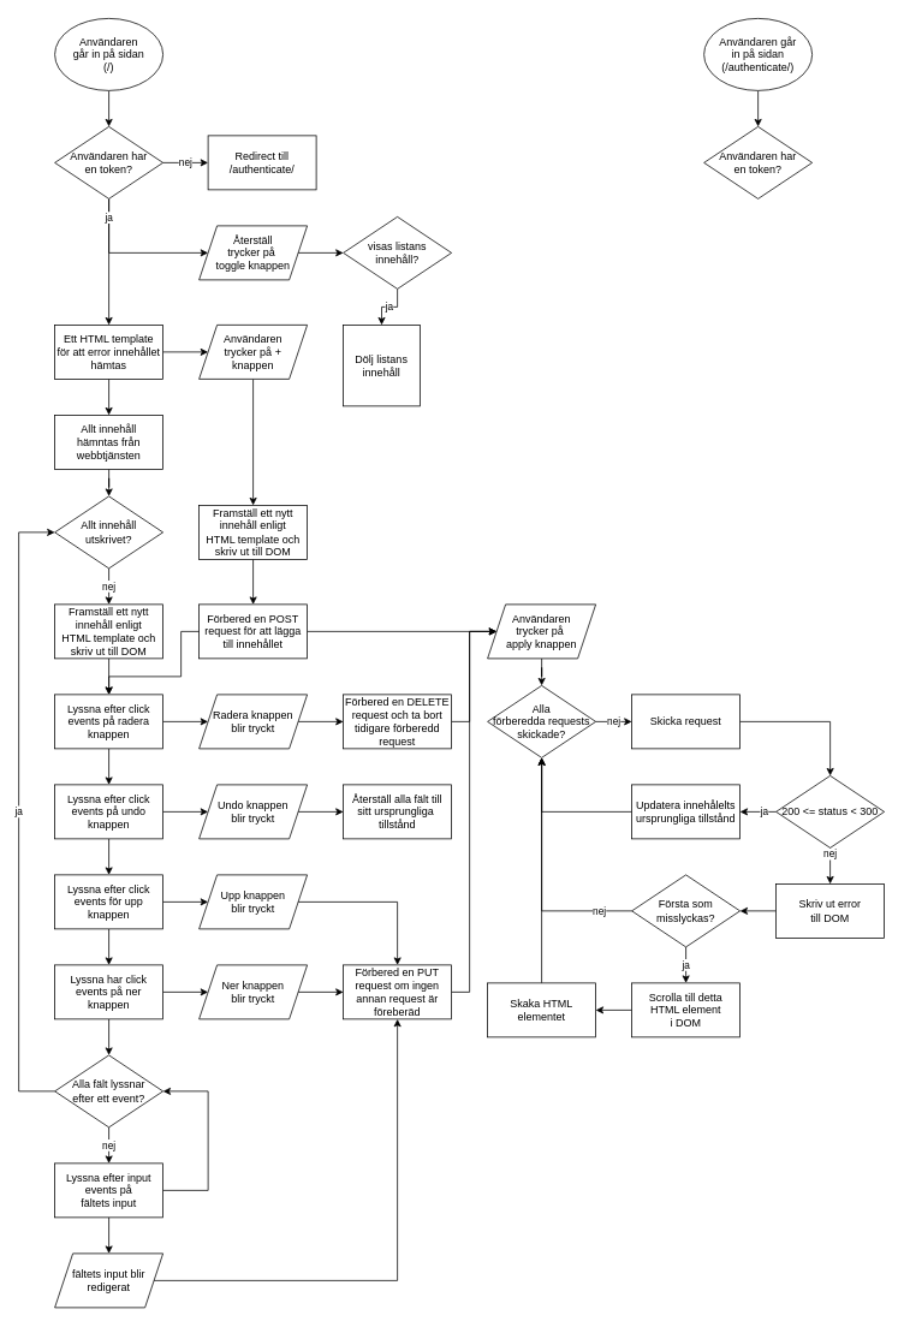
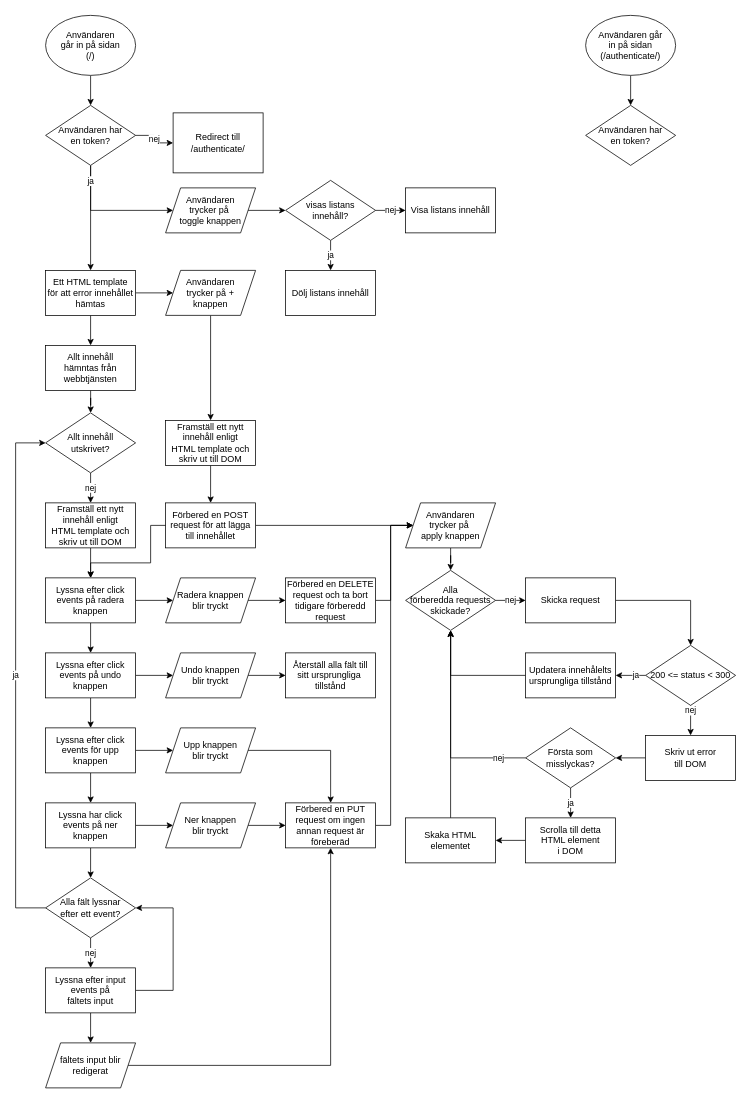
  <mxCell id="0" />
  <mxCell id="1" parent="0" />
  <mxCell id="2" style="edgeStyle=orthogonalEdgeStyle;rounded=0;orthogonalLoop=1;jettySize=auto;html=1;" edge="1" parent="1" source="83" target="10"><mxGeometry relative="1" as="geometry"><mxPoint x="119.97" y="340" as="sourcePoint" /></mxGeometry></mxCell>
  <mxCell id="3" value="ja" style="edgeStyle=orthogonalEdgeStyle;rounded=0;orthogonalLoop=1;jettySize=auto;html=1;" edge="1" parent="1" source="83" target="74"><mxGeometry x="-0.75" relative="1" as="geometry"><mxPoint x="199.97" y="280" as="sourcePoint" /><Array as="points"><mxPoint x="119.97" y="280" /></Array><mxPoint as="offset" /></mxGeometry></mxCell>
  <mxCell id="4" style="edgeStyle=orthogonalEdgeStyle;rounded=0;orthogonalLoop=1;jettySize=auto;html=1;" edge="1" parent="1" source="5" target="83"><mxGeometry relative="1" as="geometry" /></mxCell>
  <mxCell id="5" value="Användaren&lt;br&gt;går in på sidan&lt;br&gt;(/)" style="ellipse;whiteSpace=wrap;html=1;" vertex="1" parent="1"><mxGeometry x="59.97" y="20" width="120" height="80" as="geometry" /></mxCell>
  <mxCell id="6" style="edgeStyle=orthogonalEdgeStyle;rounded=0;orthogonalLoop=1;jettySize=auto;html=1;" edge="1" parent="1" source="7" target="20"><mxGeometry relative="1" as="geometry" /></mxCell>
  <mxCell id="7" value="Allt innehåll &lt;br&gt;hämntas från&lt;br&gt;webbtjänsten" style="rounded=0;whiteSpace=wrap;html=1;" vertex="1" parent="1"><mxGeometry x="59.97" y="460" width="120" height="60" as="geometry" /></mxCell>
  <mxCell id="8" style="edgeStyle=orthogonalEdgeStyle;rounded=0;orthogonalLoop=1;jettySize=auto;html=1;" edge="1" parent="1" source="10" target="7"><mxGeometry relative="1" as="geometry" /></mxCell>
  <mxCell id="9" style="edgeStyle=orthogonalEdgeStyle;rounded=0;orthogonalLoop=1;jettySize=auto;html=1;" edge="1" parent="1" source="10" target="51"><mxGeometry relative="1" as="geometry" /></mxCell>
  <mxCell id="10" value="Ett HTML template &lt;br&gt;för att error innehållet hämtas" style="rounded=0;whiteSpace=wrap;html=1;" vertex="1" parent="1"><mxGeometry x="59.97" y="360" width="120" height="60" as="geometry" /></mxCell>
  <mxCell id="11" style="edgeStyle=orthogonalEdgeStyle;rounded=0;orthogonalLoop=1;jettySize=auto;html=1;" edge="1" parent="1" source="12" target="42"><mxGeometry relative="1" as="geometry" /></mxCell>
  <mxCell id="12" value="Upp knappen &lt;br&gt;blir tryckt" style="shape=parallelogram;perimeter=parallelogramPerimeter;whiteSpace=wrap;html=1;fixedSize=1;" vertex="1" parent="1"><mxGeometry x="219.97" y="970" width="120" height="60" as="geometry" /></mxCell>
  <mxCell id="13" style="edgeStyle=orthogonalEdgeStyle;rounded=0;orthogonalLoop=1;jettySize=auto;html=1;" edge="1" parent="1" source="14" target="45"><mxGeometry relative="1" as="geometry" /></mxCell>
  <mxCell id="14" value="Undo knappen &lt;br&gt;blir tryckt" style="shape=parallelogram;perimeter=parallelogramPerimeter;whiteSpace=wrap;html=1;fixedSize=1;" vertex="1" parent="1"><mxGeometry x="219.97" y="870" width="120" height="60" as="geometry" /></mxCell>
  <mxCell id="15" style="edgeStyle=orthogonalEdgeStyle;rounded=0;orthogonalLoop=1;jettySize=auto;html=1;" edge="1" parent="1" source="16" target="47"><mxGeometry relative="1" as="geometry" /></mxCell>
  <mxCell id="16" value="Radera knappen&lt;br&gt;blir tryckt" style="shape=parallelogram;perimeter=parallelogramPerimeter;whiteSpace=wrap;html=1;fixedSize=1;" vertex="1" parent="1"><mxGeometry x="219.97" y="770" width="120" height="60" as="geometry" /></mxCell>
  <mxCell id="17" style="edgeStyle=orthogonalEdgeStyle;rounded=0;orthogonalLoop=1;jettySize=auto;html=1;" edge="1" parent="1" source="18" target="42"><mxGeometry relative="1" as="geometry" /></mxCell>
  <mxCell id="18" value="Ner knappen &lt;br&gt;blir tryckt" style="shape=parallelogram;perimeter=parallelogramPerimeter;whiteSpace=wrap;html=1;fixedSize=1;" vertex="1" parent="1"><mxGeometry x="219.97" y="1070" width="120" height="60" as="geometry" /></mxCell>
  <mxCell id="19" value="nej" style="edgeStyle=orthogonalEdgeStyle;rounded=0;orthogonalLoop=1;jettySize=auto;html=1;" edge="1" parent="1" source="20" target="22"><mxGeometry relative="1" as="geometry"><mxPoint x="119.97" y="660" as="targetPoint" /></mxGeometry></mxCell>
  <mxCell id="20" value="Allt innehåll &lt;br&gt;utskrivet?" style="rhombus;whiteSpace=wrap;html=1;" vertex="1" parent="1"><mxGeometry x="59.97" y="550" width="120" height="80" as="geometry" /></mxCell>
  <mxCell id="21" style="edgeStyle=orthogonalEdgeStyle;rounded=0;orthogonalLoop=1;jettySize=auto;html=1;" edge="1" parent="1" source="22" target="44"><mxGeometry relative="1" as="geometry"><mxPoint x="119.97" y="770" as="targetPoint" /></mxGeometry></mxCell>
  <mxCell id="22" value="Framställ ett nytt innehåll enligt&lt;br&gt;HTML template och skriv ut till DOM" style="rounded=0;whiteSpace=wrap;html=1;" vertex="1" parent="1"><mxGeometry x="59.97" y="670" width="120" height="60" as="geometry" /></mxCell>
  <mxCell id="23" style="edgeStyle=orthogonalEdgeStyle;rounded=0;orthogonalLoop=1;jettySize=auto;html=1;" edge="1" parent="1" source="44" target="27"><mxGeometry relative="1" as="geometry"><mxPoint x="119.97" y="830" as="sourcePoint" /></mxGeometry></mxCell>
  <mxCell id="24" style="edgeStyle=orthogonalEdgeStyle;rounded=0;orthogonalLoop=1;jettySize=auto;html=1;" edge="1" parent="1" source="43" target="12"><mxGeometry relative="1" as="geometry"><mxPoint x="209.97" y="770" as="sourcePoint" /></mxGeometry></mxCell>
  <mxCell id="25" style="edgeStyle=orthogonalEdgeStyle;rounded=0;orthogonalLoop=1;jettySize=auto;html=1;" edge="1" parent="1" source="27" target="43"><mxGeometry relative="1" as="geometry"><mxPoint x="119.97" y="970" as="targetPoint" /></mxGeometry></mxCell>
  <mxCell id="26" style="edgeStyle=orthogonalEdgeStyle;rounded=0;orthogonalLoop=1;jettySize=auto;html=1;" edge="1" parent="1" source="27" target="14"><mxGeometry relative="1" as="geometry" /></mxCell>
  <mxCell id="27" value="Lyssna efter click events på undo knappen" style="rounded=0;whiteSpace=wrap;html=1;" vertex="1" parent="1"><mxGeometry x="59.97" y="870" width="120" height="60" as="geometry" /></mxCell>
  <mxCell id="28" style="edgeStyle=orthogonalEdgeStyle;rounded=0;orthogonalLoop=1;jettySize=auto;html=1;" edge="1" parent="1" source="43" target="32"><mxGeometry relative="1" as="geometry"><mxPoint x="119.97" y="1030" as="sourcePoint" /></mxGeometry></mxCell>
  <mxCell id="29" style="edgeStyle=orthogonalEdgeStyle;rounded=0;orthogonalLoop=1;jettySize=auto;html=1;" edge="1" parent="1" source="44" target="16"><mxGeometry relative="1" as="geometry"><mxPoint x="179.97" y="1000" as="sourcePoint" /></mxGeometry></mxCell>
  <mxCell id="30" style="edgeStyle=orthogonalEdgeStyle;rounded=0;orthogonalLoop=1;jettySize=auto;html=1;" edge="1" parent="1" source="32" target="35"><mxGeometry relative="1" as="geometry" /></mxCell>
  <mxCell id="31" style="edgeStyle=orthogonalEdgeStyle;rounded=0;orthogonalLoop=1;jettySize=auto;html=1;" edge="1" parent="1" source="32" target="18"><mxGeometry relative="1" as="geometry"><mxPoint x="359.97" y="1110" as="targetPoint" /></mxGeometry></mxCell>
  <mxCell id="32" value="Lyssna har click events på ner &lt;br&gt;knappen" style="rounded=0;whiteSpace=wrap;html=1;" vertex="1" parent="1"><mxGeometry x="59.97" y="1070" width="120" height="60" as="geometry" /></mxCell>
  <mxCell id="33" value="nej" style="edgeStyle=orthogonalEdgeStyle;rounded=0;orthogonalLoop=1;jettySize=auto;html=1;" edge="1" parent="1" source="35" target="38"><mxGeometry relative="1" as="geometry" /></mxCell>
  <mxCell id="34" value="ja" style="edgeStyle=orthogonalEdgeStyle;rounded=0;orthogonalLoop=1;jettySize=auto;html=1;" edge="1" parent="1" source="35" target="20"><mxGeometry relative="1" as="geometry"><mxPoint x="-40.03" y="610" as="targetPoint" /><Array as="points"><mxPoint x="20" y="1210" /><mxPoint x="20" y="590" /></Array></mxGeometry></mxCell>
  <mxCell id="35" value="Alla fält lyssnar&lt;br&gt;efter ett event?" style="rhombus;whiteSpace=wrap;html=1;" vertex="1" parent="1"><mxGeometry x="59.97" y="1170" width="120" height="80" as="geometry" /></mxCell>
  <mxCell id="36" style="edgeStyle=orthogonalEdgeStyle;rounded=0;orthogonalLoop=1;jettySize=auto;html=1;" edge="1" parent="1" source="38" target="35"><mxGeometry relative="1" as="geometry"><mxPoint x="269.97" y="1220" as="targetPoint" /><Array as="points"><mxPoint x="229.97" y="1320" /><mxPoint x="229.97" y="1210" /></Array></mxGeometry></mxCell>
  <mxCell id="37" style="edgeStyle=orthogonalEdgeStyle;rounded=0;orthogonalLoop=1;jettySize=auto;html=1;" edge="1" parent="1" source="38" target="40"><mxGeometry relative="1" as="geometry" /></mxCell>
  <mxCell id="38" value="Lyssna efter input events på&lt;br&gt;fältets input" style="rounded=0;whiteSpace=wrap;html=1;" vertex="1" parent="1"><mxGeometry x="59.97" y="1290" width="120" height="60" as="geometry" /></mxCell>
  <mxCell id="39" style="edgeStyle=orthogonalEdgeStyle;rounded=0;orthogonalLoop=1;jettySize=auto;html=1;" edge="1" parent="1" source="40" target="42"><mxGeometry relative="1" as="geometry" /></mxCell>
  <mxCell id="40" value="fältets input blir&lt;br&gt;redigerat" style="shape=parallelogram;perimeter=parallelogramPerimeter;whiteSpace=wrap;html=1;fixedSize=1;" vertex="1" parent="1"><mxGeometry x="59.97" y="1390" width="120" height="60" as="geometry" /></mxCell>
  <mxCell id="41" style="edgeStyle=orthogonalEdgeStyle;rounded=0;orthogonalLoop=1;jettySize=auto;html=1;" edge="1" parent="1" source="42" target="56"><mxGeometry relative="1" as="geometry"><Array as="points"><mxPoint x="519.97" y="1100" /><mxPoint x="519.97" y="700" /></Array></mxGeometry></mxCell>
  <mxCell id="42" value="Förbered en PUT request om ingen annan request är föreberäd" style="rounded=0;whiteSpace=wrap;html=1;" vertex="1" parent="1"><mxGeometry x="379.97" y="1070" width="120" height="60" as="geometry" /></mxCell>
  <mxCell id="43" value="Lyssna efter click events för upp knappen" style="rounded=0;whiteSpace=wrap;html=1;" vertex="1" parent="1"><mxGeometry x="59.97" y="970" width="120" height="60" as="geometry" /></mxCell>
  <mxCell id="44" value="Lyssna efter click events på radera knappen" style="rounded=0;whiteSpace=wrap;html=1;" vertex="1" parent="1"><mxGeometry x="59.97" y="770" width="120" height="60" as="geometry" /></mxCell>
  <mxCell id="45" value="Återställ alla fält till&lt;br&gt;sitt ursprungliga&amp;nbsp;&lt;br&gt;tillstånd" style="rounded=0;whiteSpace=wrap;html=1;" vertex="1" parent="1"><mxGeometry x="379.97" y="870" width="120" height="60" as="geometry" /></mxCell>
  <mxCell id="46" style="edgeStyle=orthogonalEdgeStyle;rounded=0;orthogonalLoop=1;jettySize=auto;html=1;" edge="1" parent="1" source="47" target="56"><mxGeometry relative="1" as="geometry"><Array as="points"><mxPoint x="519.97" y="800" /><mxPoint x="519.97" y="700" /></Array></mxGeometry></mxCell>
  <mxCell id="47" value="Förbered en DELETE&lt;br&gt;request och ta bort tidigare förberedd request" style="rounded=0;whiteSpace=wrap;html=1;" vertex="1" parent="1"><mxGeometry x="379.97" y="770" width="120" height="60" as="geometry" /></mxCell>
  <mxCell id="48" style="edgeStyle=orthogonalEdgeStyle;rounded=0;orthogonalLoop=1;jettySize=auto;html=1;" edge="1" parent="1" source="49" target="56"><mxGeometry relative="1" as="geometry" /></mxCell>
  <mxCell id="49" value="Förbered en POST&lt;br&gt;request för att lägga&lt;br&gt;till innehållet" style="rounded=0;whiteSpace=wrap;html=1;" vertex="1" parent="1"><mxGeometry x="219.97" y="670" width="120" height="60" as="geometry" /></mxCell>
  <mxCell id="50" style="edgeStyle=orthogonalEdgeStyle;rounded=0;orthogonalLoop=1;jettySize=auto;html=1;" edge="1" parent="1" source="51" target="54"><mxGeometry relative="1" as="geometry" /></mxCell>
  <mxCell id="51" value="Användaren&lt;br&gt;trycker på +&lt;br&gt;knappen" style="shape=parallelogram;perimeter=parallelogramPerimeter;whiteSpace=wrap;html=1;fixedSize=1;" vertex="1" parent="1"><mxGeometry x="219.97" y="360" width="120" height="60" as="geometry" /></mxCell>
  <mxCell id="52" style="edgeStyle=orthogonalEdgeStyle;rounded=0;orthogonalLoop=1;jettySize=auto;html=1;" edge="1" parent="1" source="54" target="49"><mxGeometry relative="1" as="geometry" /></mxCell>
  <mxCell id="53" style="edgeStyle=orthogonalEdgeStyle;rounded=0;orthogonalLoop=1;jettySize=auto;html=1;" edge="1" parent="1" source="49" target="44"><mxGeometry relative="1" as="geometry"><Array as="points"><mxPoint x="199.97" y="700" /><mxPoint x="199.97" y="750" /><mxPoint x="119.97" y="750" /></Array></mxGeometry></mxCell>
  <mxCell id="54" value="Framställ ett nytt innehåll enligt &lt;br&gt;HTML template och skriv ut till DOM" style="rounded=0;whiteSpace=wrap;html=1;" vertex="1" parent="1"><mxGeometry x="219.97" y="560" width="120" height="60" as="geometry" /></mxCell>
  <mxCell id="55" value="" style="edgeStyle=orthogonalEdgeStyle;rounded=0;orthogonalLoop=1;jettySize=auto;html=1;" edge="1" parent="1" source="56" target="58"><mxGeometry relative="1" as="geometry"><mxPoint x="699.97" y="700" as="targetPoint" /></mxGeometry></mxCell>
  <mxCell id="56" value="Användaren&lt;br&gt;trycker på&amp;nbsp;&lt;br&gt;apply knappen" style="shape=parallelogram;perimeter=parallelogramPerimeter;whiteSpace=wrap;html=1;fixedSize=1;" vertex="1" parent="1"><mxGeometry x="539.97" y="670" width="120" height="60" as="geometry" /></mxCell>
  <mxCell id="57" value="nej" style="edgeStyle=orthogonalEdgeStyle;rounded=0;orthogonalLoop=1;jettySize=auto;html=1;" edge="1" parent="1" source="58" target="60"><mxGeometry relative="1" as="geometry" /></mxCell>
  <mxCell id="58" value="Alla &lt;br&gt;förberedda requests &lt;br&gt;skickade?" style="rhombus;whiteSpace=wrap;html=1;" vertex="1" parent="1"><mxGeometry x="539.97" y="760" width="120" height="80" as="geometry" /></mxCell>
  <mxCell id="59" style="edgeStyle=orthogonalEdgeStyle;rounded=0;orthogonalLoop=1;jettySize=auto;html=1;" edge="1" parent="1" source="60" target="63"><mxGeometry relative="1" as="geometry" /></mxCell>
  <mxCell id="60" value="Skicka request" style="rounded=0;whiteSpace=wrap;html=1;" vertex="1" parent="1"><mxGeometry x="699.97" y="770" width="120" height="60" as="geometry" /></mxCell>
  <mxCell id="61" value="nej" style="edgeStyle=orthogonalEdgeStyle;rounded=0;orthogonalLoop=1;jettySize=auto;html=1;" edge="1" parent="1" source="63" target="70"><mxGeometry x="-0.647" relative="1" as="geometry"><mxPoint x="759.97" y="980" as="targetPoint" /><Array as="points"><mxPoint x="919.97" y="1010" /></Array><mxPoint as="offset" /></mxGeometry></mxCell>
  <mxCell id="62" value="ja" style="edgeStyle=orthogonalEdgeStyle;rounded=0;orthogonalLoop=1;jettySize=auto;html=1;" edge="1" parent="1" source="63" target="81"><mxGeometry x="-0.375" relative="1" as="geometry"><mxPoint x="829.97" y="900" as="targetPoint" /><Array as="points" /><mxPoint as="offset" /></mxGeometry></mxCell>
  <mxCell id="63" value="200 &amp;lt;= status &amp;lt; 300" style="rhombus;whiteSpace=wrap;html=1;" vertex="1" parent="1"><mxGeometry x="859.97" y="860" width="120" height="80" as="geometry" /></mxCell>
  <mxCell id="64" value="ja" style="edgeStyle=orthogonalEdgeStyle;rounded=0;orthogonalLoop=1;jettySize=auto;html=1;" edge="1" parent="1" source="66" target="68"><mxGeometry relative="1" as="geometry" /></mxCell>
  <mxCell id="65" value="nej" style="edgeStyle=orthogonalEdgeStyle;rounded=0;orthogonalLoop=1;jettySize=auto;html=1;" edge="1" parent="1" source="66" target="58"><mxGeometry x="-0.737" relative="1" as="geometry"><mxPoint x="599.97" y="1120" as="targetPoint" /><Array as="points"><mxPoint x="599.97" y="1010" /></Array><mxPoint as="offset" /></mxGeometry></mxCell>
  <mxCell id="66" value="Första som&lt;br&gt;misslyckas?" style="rhombus;whiteSpace=wrap;html=1;" vertex="1" parent="1"><mxGeometry x="699.97" y="970" width="120" height="80" as="geometry" /></mxCell>
  <mxCell id="67" style="edgeStyle=orthogonalEdgeStyle;rounded=0;orthogonalLoop=1;jettySize=auto;html=1;" edge="1" parent="1" source="68" target="72"><mxGeometry relative="1" as="geometry" /></mxCell>
  <mxCell id="68" value="Scrolla till detta &lt;br&gt;HTML element&lt;br&gt;i DOM" style="rounded=0;whiteSpace=wrap;html=1;" vertex="1" parent="1"><mxGeometry x="699.97" y="1090" width="120" height="60" as="geometry" /></mxCell>
  <mxCell id="69" style="edgeStyle=orthogonalEdgeStyle;rounded=0;orthogonalLoop=1;jettySize=auto;html=1;" edge="1" parent="1" source="70" target="66"><mxGeometry relative="1" as="geometry" /></mxCell>
  <mxCell id="70" value="Skriv ut error&lt;br&gt;till DOM" style="rounded=0;whiteSpace=wrap;html=1;" vertex="1" parent="1"><mxGeometry x="859.97" y="980" width="120" height="60" as="geometry" /></mxCell>
  <mxCell id="71" style="edgeStyle=orthogonalEdgeStyle;rounded=0;orthogonalLoop=1;jettySize=auto;html=1;" edge="1" parent="1" source="72" target="58"><mxGeometry relative="1" as="geometry" /></mxCell>
  <mxCell id="72" value="Skaka HTML&lt;br&gt;elementet" style="rounded=0;whiteSpace=wrap;html=1;" vertex="1" parent="1"><mxGeometry x="539.97" y="1090" width="120" height="60" as="geometry" /></mxCell>
  <mxCell id="73" style="edgeStyle=orthogonalEdgeStyle;rounded=0;orthogonalLoop=1;jettySize=auto;html=1;" edge="1" parent="1" source="74" target="77"><mxGeometry relative="1" as="geometry" /></mxCell>
- <mxCell id="74" value="Återställ&lt;br&gt;trycker på&amp;nbsp;&lt;br&gt;toggle knappen" style="shape=parallelogram;perimeter=parallelogramPerimeter;whiteSpace=wrap;html=1;fixedSize=1;" vertex="1" parent="1"><mxGeometry x="219.97" y="250" width="120" height="60" as="geometry" /></mxCell>
+ <mxCell id="74" value="Användaren&lt;br&gt;trycker på&amp;nbsp;&lt;br&gt;toggle knappen" style="shape=parallelogram;perimeter=parallelogramPerimeter;whiteSpace=wrap;html=1;fixedSize=1;" vertex="1" parent="1"><mxGeometry x="219.97" y="250" width="120" height="60" as="geometry" /></mxCell>
+ <mxCell id="75" value="nej" style="edgeStyle=orthogonalEdgeStyle;rounded=0;orthogonalLoop=1;jettySize=auto;html=1;" edge="1" parent="1" source="77" target="79"><mxGeometry relative="1" as="geometry" /></mxCell>
  <mxCell id="76" value="ja" style="edgeStyle=orthogonalEdgeStyle;rounded=0;orthogonalLoop=1;jettySize=auto;html=1;" edge="1" parent="1" source="77" target="78"><mxGeometry relative="1" as="geometry" /></mxCell>
  <mxCell id="77" value="visas listans&lt;br&gt;innehåll?" style="rhombus;whiteSpace=wrap;html=1;" vertex="1" parent="1"><mxGeometry x="379.97" y="240" width="120" height="80" as="geometry" /></mxCell>
- <mxCell id="78" value="Dölj listans innehåll" style="rounded=0;whiteSpace=wrap;html=1;" vertex="1" parent="1"><mxGeometry x="379.97" y="360" width="85" height="90" as="geometry" /></mxCell>
+ <mxCell id="78" value="Dölj listans innehåll" style="rounded=0;whiteSpace=wrap;html=1;" vertex="1" parent="1"><mxGeometry x="379.97" y="360" width="120" height="60" as="geometry" /></mxCell>
+ <mxCell id="79" value="Visa listans innehåll" style="rounded=0;whiteSpace=wrap;html=1;" vertex="1" parent="1"><mxGeometry x="539.97" y="250" width="120" height="60" as="geometry" /></mxCell>
  <mxCell id="80" style="edgeStyle=orthogonalEdgeStyle;rounded=0;orthogonalLoop=1;jettySize=auto;html=1;" edge="1" parent="1" source="81" target="58"><mxGeometry relative="1" as="geometry" /></mxCell>
  <mxCell id="81" value="Updatera innehålelts ursprungliga tillstånd" style="rounded=0;whiteSpace=wrap;html=1;" vertex="1" parent="1"><mxGeometry x="699.97" y="870" width="120" height="60" as="geometry" /></mxCell>
  <mxCell id="82" value="nej" style="edgeStyle=orthogonalEdgeStyle;rounded=0;orthogonalLoop=1;jettySize=auto;html=1;" edge="1" parent="1" source="83" target="84"><mxGeometry relative="1" as="geometry" /></mxCell>
  <mxCell id="83" value="Användaren har&lt;br&gt;en token?" style="rhombus;whiteSpace=wrap;html=1;" vertex="1" parent="1"><mxGeometry x="59.97" y="140" width="120" height="80" as="geometry" /></mxCell>
- <mxCell id="84" value="Redirect till /authenticate/" style="rounded=0;whiteSpace=wrap;html=1;" vertex="1" parent="1"><mxGeometry x="229.97" y="150" width="120" height="60" as="geometry" /></mxCell>
+ <mxCell id="84" value="Redirect till /authenticate/" style="rounded=0;whiteSpace=wrap;html=1;" vertex="1" parent="1"><mxGeometry x="229.97" y="150" width="120" height="80" as="geometry" /></mxCell>
  <mxCell id="85" style="edgeStyle=orthogonalEdgeStyle;rounded=0;orthogonalLoop=1;jettySize=auto;html=1;" edge="1" parent="1" source="86" target="87"><mxGeometry relative="1" as="geometry" /></mxCell>
  <mxCell id="86" value="Användaren går&lt;br&gt;in på sidan&lt;br&gt;(/authenticate/)" style="ellipse;whiteSpace=wrap;html=1;" vertex="1" parent="1"><mxGeometry x="780" y="20" width="120" height="80" as="geometry" /></mxCell>
  <mxCell id="87" value="Användaren har&lt;br&gt;en token?" style="rhombus;whiteSpace=wrap;html=1;" vertex="1" parent="1"><mxGeometry x="780" y="140" width="120" height="80" as="geometry" /></mxCell>
